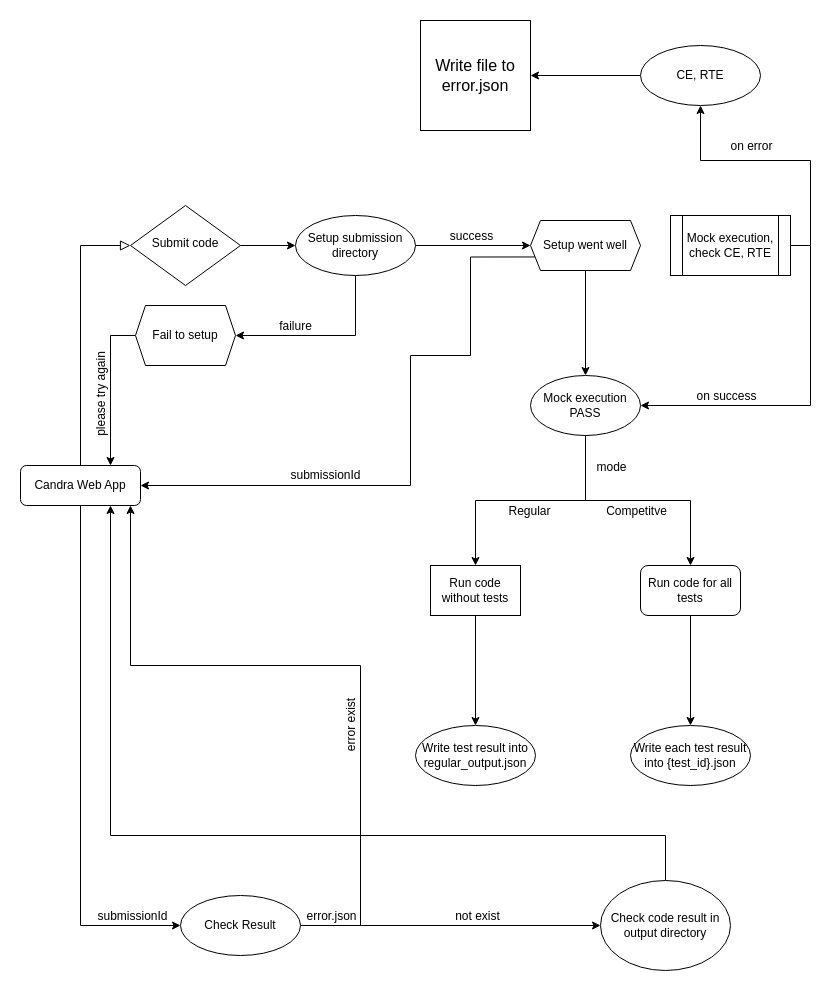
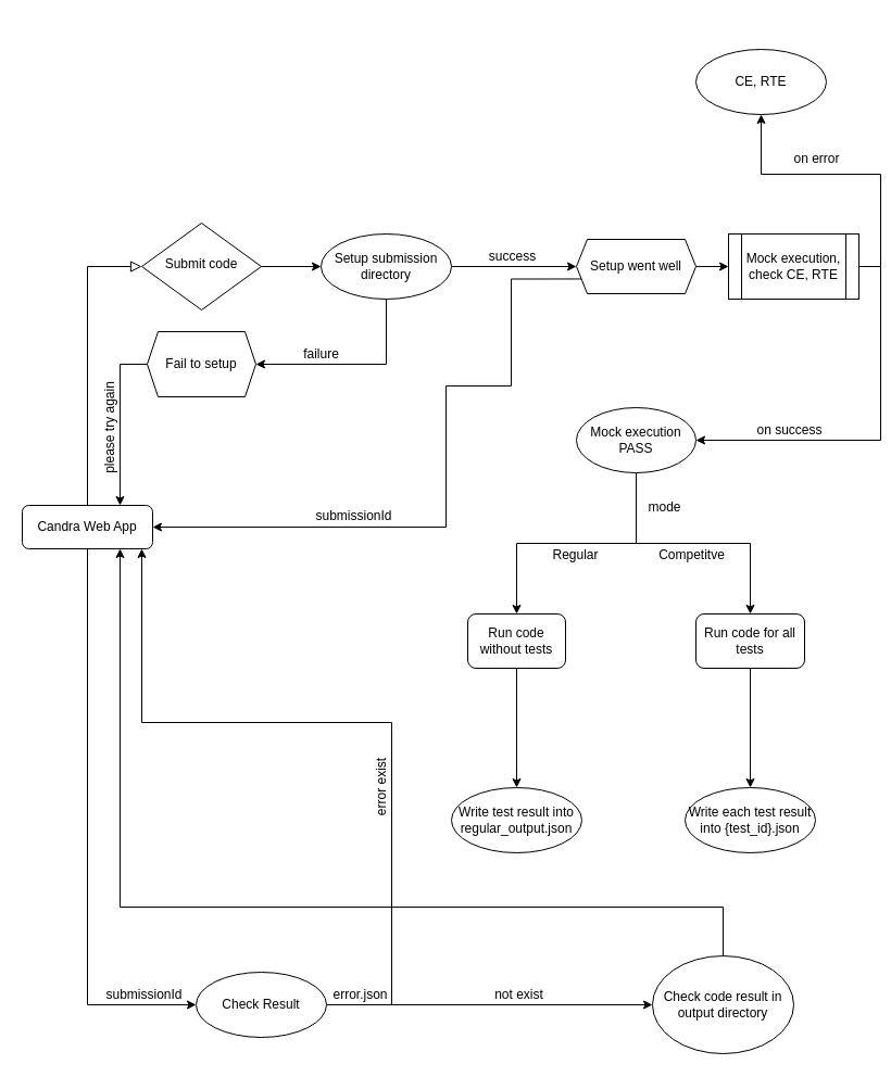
  <mxCell id="0" />
  <mxCell id="1" parent="0" />
  <mxCell id="2" value="" style="rounded=0;html=1;jettySize=auto;orthogonalLoop=1;fontSize=11;endArrow=block;endFill=0;endSize=8;strokeWidth=1;shadow=0;labelBackgroundColor=none;edgeStyle=orthogonalEdgeStyle;" parent="1" source="5" target="7" edge="1"><mxGeometry relative="1" as="geometry"><Array as="points"><mxPoint x="80" y="245" /></Array></mxGeometry></mxCell>
  <mxCell id="3" style="edgeStyle=orthogonalEdgeStyle;rounded=0;orthogonalLoop=1;jettySize=auto;html=1;entryX=0;entryY=0.5;entryDx=0;entryDy=0;" edge="1" parent="1" source="5" target="14"><mxGeometry relative="1" as="geometry"><mxPoint x="110" y="525" as="targetPoint" /><Array as="points"><mxPoint x="80" y="925" /></Array></mxGeometry></mxCell>
  <mxCell id="4" value="submissionId" style="edgeLabel;html=1;align=center;verticalAlign=middle;resizable=0;points=[];fontSize=12;" vertex="1" connectable="0" parent="3"><mxGeometry x="0.646" y="-2" relative="1" as="geometry"><mxPoint x="43" y="-12" as="offset" /></mxGeometry></mxCell>
  <mxCell id="5" value="Candra Web App" style="rounded=1;whiteSpace=wrap;html=1;fontSize=12;glass=0;strokeWidth=1;shadow=0;" parent="1" vertex="1"><mxGeometry y="465" width="120" height="40" as="geometry" x="20" /></mxCell>
  <mxCell id="6" style="edgeStyle=orthogonalEdgeStyle;rounded=0;orthogonalLoop=1;jettySize=auto;html=1;fontSize=12;" edge="1" parent="1" source="7" target="20"><mxGeometry relative="1" as="geometry" /></mxCell>
  <mxCell id="7" value="Submit code" style="rhombus;whiteSpace=wrap;html=1;shadow=0;fontFamily=Helvetica;fontSize=12;align=center;strokeWidth=1;spacing=6;spacingTop=-4;direction=west;" parent="1" vertex="1"><mxGeometry x="130" y="205" width="110" height="80" as="geometry" /></mxCell>
  <mxCell id="8" style="edgeStyle=orthogonalEdgeStyle;rounded=0;orthogonalLoop=1;jettySize=auto;html=1;entryX=0.75;entryY=1;entryDx=0;entryDy=0;fontSize=12;exitX=0.5;exitY=0;exitDx=0;exitDy=0;" edge="1" parent="1" source="47" target="5"><mxGeometry relative="1" as="geometry"><Array as="points"><mxPoint x="665" y="835" /><mxPoint x="110" y="835" /></Array></mxGeometry></mxCell>
  <mxCell id="9" style="edgeStyle=orthogonalEdgeStyle;rounded=0;orthogonalLoop=1;jettySize=auto;html=1;entryX=0;entryY=0.5;entryDx=0;entryDy=0;fontSize=12;" edge="1" parent="1" source="14" target="47"><mxGeometry relative="1" as="geometry" /></mxCell>
  <mxCell id="10" value="not exist" style="edgeLabel;html=1;align=center;verticalAlign=middle;resizable=0;points=[];fontSize=12;" vertex="1" connectable="0" parent="9"><mxGeometry x="0.118" y="6" relative="1" as="geometry"><mxPoint x="8" y="-4" as="offset" /></mxGeometry></mxCell>
  <mxCell id="11" style="edgeStyle=orthogonalEdgeStyle;rounded=0;orthogonalLoop=1;jettySize=auto;html=1;fontSize=12;" edge="1" parent="1" source="14"><mxGeometry relative="1" as="geometry"><mxPoint x="130" y="505" as="targetPoint" /><Array as="points"><mxPoint x="360" y="925" /><mxPoint x="360" y="665" /><mxPoint x="130" y="665" /></Array></mxGeometry></mxCell>
  <mxCell id="12" value="error.json" style="edgeLabel;html=1;align=center;verticalAlign=middle;resizable=0;points=[];fontSize=12;" vertex="1" connectable="0" parent="11"><mxGeometry x="-0.884" y="1" relative="1" as="geometry"><mxPoint x="-11" y="-9" as="offset" /></mxGeometry></mxCell>
  <mxCell id="13" value="error exist" style="edgeLabel;html=1;align=center;verticalAlign=middle;resizable=0;points=[];fontSize=12;rotation=270;" vertex="1" connectable="0" parent="11"><mxGeometry x="-0.405" y="2" relative="1" as="geometry"><mxPoint x="-8" y="-48" as="offset" /></mxGeometry></mxCell>
  <mxCell id="14" value="Check Result" style="ellipse;whiteSpace=wrap;html=1;" vertex="1" parent="1"><mxGeometry x="180" y="895" width="120" height="60" as="geometry" /></mxCell>
  <mxCell id="15" value="submissionId" style="text;html=1;align=center;verticalAlign=middle;resizable=0;points=[];autosize=1;strokeColor=none;fontSize=12;rotation=0;" vertex="1" parent="1"><mxGeometry x="280" y="465" width="90" height="20" as="geometry" /></mxCell>
  <mxCell id="16" style="edgeStyle=orthogonalEdgeStyle;rounded=0;orthogonalLoop=1;jettySize=auto;html=1;entryX=0;entryY=0.5;entryDx=0;entryDy=0;fontSize=12;exitX=1;exitY=0.5;exitDx=0;exitDy=0;entryPerimeter=0;" edge="1" parent="1" source="20" target="23"><mxGeometry relative="1" as="geometry"><Array as="points" /></mxGeometry></mxCell>
  <mxCell id="17" value="success" style="edgeLabel;html=1;align=center;verticalAlign=middle;resizable=0;points=[];fontSize=12;" vertex="1" connectable="0" parent="16"><mxGeometry x="0.232" y="-5" relative="1" as="geometry"><mxPoint x="-16" y="-15" as="offset" /></mxGeometry></mxCell>
  <mxCell id="18" style="edgeStyle=orthogonalEdgeStyle;rounded=0;orthogonalLoop=1;jettySize=auto;html=1;entryX=1;entryY=0.5;entryDx=0;entryDy=0;fontSize=12;exitX=0.5;exitY=1;exitDx=0;exitDy=0;" edge="1" parent="1" source="20" target="26"><mxGeometry relative="1" as="geometry"><Array as="points"><mxPoint x="355" y="335" /></Array></mxGeometry></mxCell>
  <mxCell id="19" value="failure" style="edgeLabel;html=1;align=center;verticalAlign=middle;resizable=0;points=[];fontSize=12;" vertex="1" connectable="0" parent="18"><mxGeometry x="0.096" relative="1" as="geometry"><mxPoint x="-22" y="-10" as="offset" /></mxGeometry></mxCell>
  <mxCell id="20" value="Setup submission directory" style="ellipse;whiteSpace=wrap;html=1;fontSize=12;" vertex="1" parent="1"><mxGeometry x="295" y="215" width="120" height="60" as="geometry" /></mxCell>
  <mxCell id="21" style="edgeStyle=orthogonalEdgeStyle;rounded=0;orthogonalLoop=1;jettySize=auto;html=1;fontSize=12;entryX=1;entryY=0.5;entryDx=0;entryDy=0;exitX=0;exitY=0.75;exitDx=0;exitDy=0;" edge="1" parent="1" source="23" target="5"><mxGeometry relative="1" as="geometry"><mxPoint x="545" y="495" as="targetPoint" /><Array as="points"><mxPoint x="470" y="257" /><mxPoint x="470" y="355" /><mxPoint x="410" y="355" /><mxPoint x="410" y="485" /></Array></mxGeometry></mxCell>
- <mxCell id="22" style="edgeStyle=orthogonalEdgeStyle;rounded=0;orthogonalLoop=1;jettySize=auto;html=1;fontSize=12;" edge="1" parent="1" source="23" target="40"><mxGeometry relative="1" as="geometry" /></mxCell>
+ <mxCell id="22" style="edgeStyle=orthogonalEdgeStyle;rounded=0;orthogonalLoop=1;jettySize=auto;html=1;entryX=0;entryY=0.5;entryDx=0;entryDy=0;fontSize=12;" edge="1" parent="1" source="23" target="33"><mxGeometry relative="1" as="geometry" /></mxCell>
  <mxCell id="23" value="Setup went well" style="shape=hexagon;perimeter=hexagonPerimeter2;whiteSpace=wrap;html=1;fixedSize=1;fontSize=12;size=10;" vertex="1" parent="1"><mxGeometry x="530" y="220" width="110" height="50" as="geometry" /></mxCell>
  <mxCell id="24" style="edgeStyle=orthogonalEdgeStyle;rounded=0;orthogonalLoop=1;jettySize=auto;html=1;fontSize=12;exitX=0;exitY=0.5;exitDx=0;exitDy=0;" edge="1" parent="1" source="26"><mxGeometry relative="1" as="geometry"><mxPoint x="110" y="465" as="targetPoint" /><Array as="points"><mxPoint x="110" y="335" /></Array></mxGeometry></mxCell>
  <mxCell id="25" value="please try again" style="edgeLabel;html=1;align=center;verticalAlign=middle;resizable=0;points=[];fontSize=12;rotation=270;" vertex="1" connectable="0" parent="24"><mxGeometry x="-0.277" relative="1" as="geometry"><mxPoint x="-10" y="29" as="offset" /></mxGeometry></mxCell>
  <mxCell id="26" value="Fail to setup" style="shape=hexagon;perimeter=hexagonPerimeter2;whiteSpace=wrap;html=1;fixedSize=1;fontSize=12;size=10;" vertex="1" parent="1"><mxGeometry x="135" y="305" width="100" height="60" as="geometry" /></mxCell>
- <mxCell id="27" style="edgeStyle=orthogonalEdgeStyle;rounded=0;orthogonalLoop=1;jettySize=auto;html=1;entryX=1;entryY=0.5;entryDx=0;entryDy=0;fontSize=12;" edge="1" parent="1" source="28" target="34"><mxGeometry relative="1" as="geometry" /></mxCell>
  <mxCell id="28" value="CE, RTE" style="ellipse;whiteSpace=wrap;html=1;fontSize=12;" vertex="1" parent="1"><mxGeometry x="640" y="45" width="120" height="60" as="geometry" /></mxCell>
  <mxCell id="29" style="edgeStyle=orthogonalEdgeStyle;rounded=0;orthogonalLoop=1;jettySize=auto;html=1;entryX=0.5;entryY=1;entryDx=0;entryDy=0;fontSize=12;exitX=1;exitY=0.5;exitDx=0;exitDy=0;" edge="1" parent="1" source="33" target="28"><mxGeometry relative="1" as="geometry" /></mxCell>
  <mxCell id="30" value="on error" style="edgeLabel;html=1;align=center;verticalAlign=middle;resizable=0;points=[];fontSize=12;" vertex="1" connectable="0" parent="29"><mxGeometry x="0.373" y="2" relative="1" as="geometry"><mxPoint x="20" y="-17" as="offset" /></mxGeometry></mxCell>
  <mxCell id="31" style="edgeStyle=orthogonalEdgeStyle;rounded=0;orthogonalLoop=1;jettySize=auto;html=1;fontSize=12;entryX=1;entryY=0.5;entryDx=0;entryDy=0;exitX=1;exitY=0.5;exitDx=0;exitDy=0;" edge="1" parent="1" source="33" target="40"><mxGeometry relative="1" as="geometry"><mxPoint x="810" y="445" as="targetPoint" /></mxGeometry></mxCell>
  <mxCell id="32" value="on success" style="edgeLabel;html=1;align=center;verticalAlign=middle;resizable=0;points=[];fontSize=12;" vertex="1" connectable="0" parent="31"><mxGeometry x="0.402" y="-1" relative="1" as="geometry"><mxPoint x="-20" y="-9" as="offset" /></mxGeometry></mxCell>
  <mxCell id="33" value="&lt;span&gt;Mock execution, check CE, RTE&lt;/span&gt;" style="shape=process;whiteSpace=wrap;html=1;backgroundOutline=1;fontSize=12;" vertex="1" parent="1"><mxGeometry x="670" y="215" width="120" height="60" as="geometry" /></mxCell>
- <mxCell id="34" value="&lt;font style=&quot;font-size: 16px&quot;&gt;Write file to error.json&lt;/font&gt;" style="whiteSpace=wrap;html=1;aspect=fixed;fontSize=12;" vertex="1" parent="1"><mxGeometry x="420" y="20" width="110" height="110" as="geometry" /></mxCell>
  <mxCell id="35" style="edgeStyle=orthogonalEdgeStyle;rounded=0;orthogonalLoop=1;jettySize=auto;html=1;fontSize=12;entryX=0.5;entryY=0;entryDx=0;entryDy=0;exitX=0.5;exitY=1;exitDx=0;exitDy=0;" edge="1" parent="1" source="40" target="42"><mxGeometry relative="1" as="geometry"><mxPoint x="585" y="495" as="targetPoint" /></mxGeometry></mxCell>
  <mxCell id="36" value="Regular" style="edgeLabel;html=1;align=center;verticalAlign=middle;resizable=0;points=[];fontSize=12;" vertex="1" connectable="0" parent="35"><mxGeometry x="0.186" y="2" relative="1" as="geometry"><mxPoint x="20" y="8" as="offset" /></mxGeometry></mxCell>
  <mxCell id="37" style="edgeStyle=orthogonalEdgeStyle;rounded=0;orthogonalLoop=1;jettySize=auto;html=1;entryX=0.5;entryY=0;entryDx=0;entryDy=0;fontSize=12;" edge="1" parent="1" source="40" target="44"><mxGeometry relative="1" as="geometry" /></mxCell>
  <mxCell id="38" value="mode" style="edgeLabel;html=1;align=center;verticalAlign=middle;resizable=0;points=[];fontSize=12;" vertex="1" connectable="0" parent="37"><mxGeometry x="-0.891" y="3" relative="1" as="geometry"><mxPoint x="22" y="18" as="offset" /></mxGeometry></mxCell>
  <mxCell id="39" value="Competitve" style="edgeLabel;html=1;align=center;verticalAlign=middle;resizable=0;points=[];fontSize=12;" vertex="1" connectable="0" parent="37"><mxGeometry x="0.174" y="-3" relative="1" as="geometry"><mxPoint x="-23" y="7" as="offset" /></mxGeometry></mxCell>
  <mxCell id="40" value="Mock execution PASS" style="ellipse;whiteSpace=wrap;html=1;fontSize=12;" vertex="1" parent="1"><mxGeometry x="530" y="375" width="110" height="60" as="geometry" /></mxCell>
  <mxCell id="41" style="edgeStyle=orthogonalEdgeStyle;rounded=0;orthogonalLoop=1;jettySize=auto;html=1;fontSize=12;entryX=0.5;entryY=0;entryDx=0;entryDy=0;" edge="1" parent="1" source="42" target="45"><mxGeometry relative="1" as="geometry"><mxPoint x="475" y="685" as="targetPoint" /></mxGeometry></mxCell>
- <mxCell id="42" value="Run code without tests" style="whiteSpace=wrap;html=1;fontSize=12;rounded=0;" vertex="1" parent="1"><mxGeometry x="430" y="565" width="90" height="50" as="geometry" /></mxCell>
+ <mxCell id="42" value="Run code without tests" style="rounded=1;whiteSpace=wrap;html=1;fontSize=12;" vertex="1" parent="1"><mxGeometry x="430" y="565" width="90" height="50" as="geometry" /></mxCell>
  <mxCell id="43" style="edgeStyle=orthogonalEdgeStyle;rounded=0;orthogonalLoop=1;jettySize=auto;html=1;entryX=0.5;entryY=0;entryDx=0;entryDy=0;fontSize=12;" edge="1" parent="1" source="44" target="46"><mxGeometry relative="1" as="geometry" /></mxCell>
  <mxCell id="44" value="Run code for all tests" style="rounded=1;whiteSpace=wrap;html=1;fontSize=12;" vertex="1" parent="1"><mxGeometry x="640" y="565" width="100" height="50" as="geometry" /></mxCell>
  <mxCell id="45" value="Write test result into regular_output.json" style="ellipse;whiteSpace=wrap;html=1;fontSize=12;" vertex="1" parent="1"><mxGeometry x="415" y="725" width="120" height="60" as="geometry" /></mxCell>
  <mxCell id="46" value="Write each test result into {test_id}.json" style="ellipse;whiteSpace=wrap;html=1;fontSize=12;" vertex="1" parent="1"><mxGeometry x="630" y="725" width="120" height="60" as="geometry" /></mxCell>
  <mxCell id="47" value="Check code result in output directory" style="ellipse;whiteSpace=wrap;html=1;fontSize=12;" vertex="1" parent="1"><mxGeometry x="600" y="880" width="130" height="90" as="geometry" /></mxCell>
